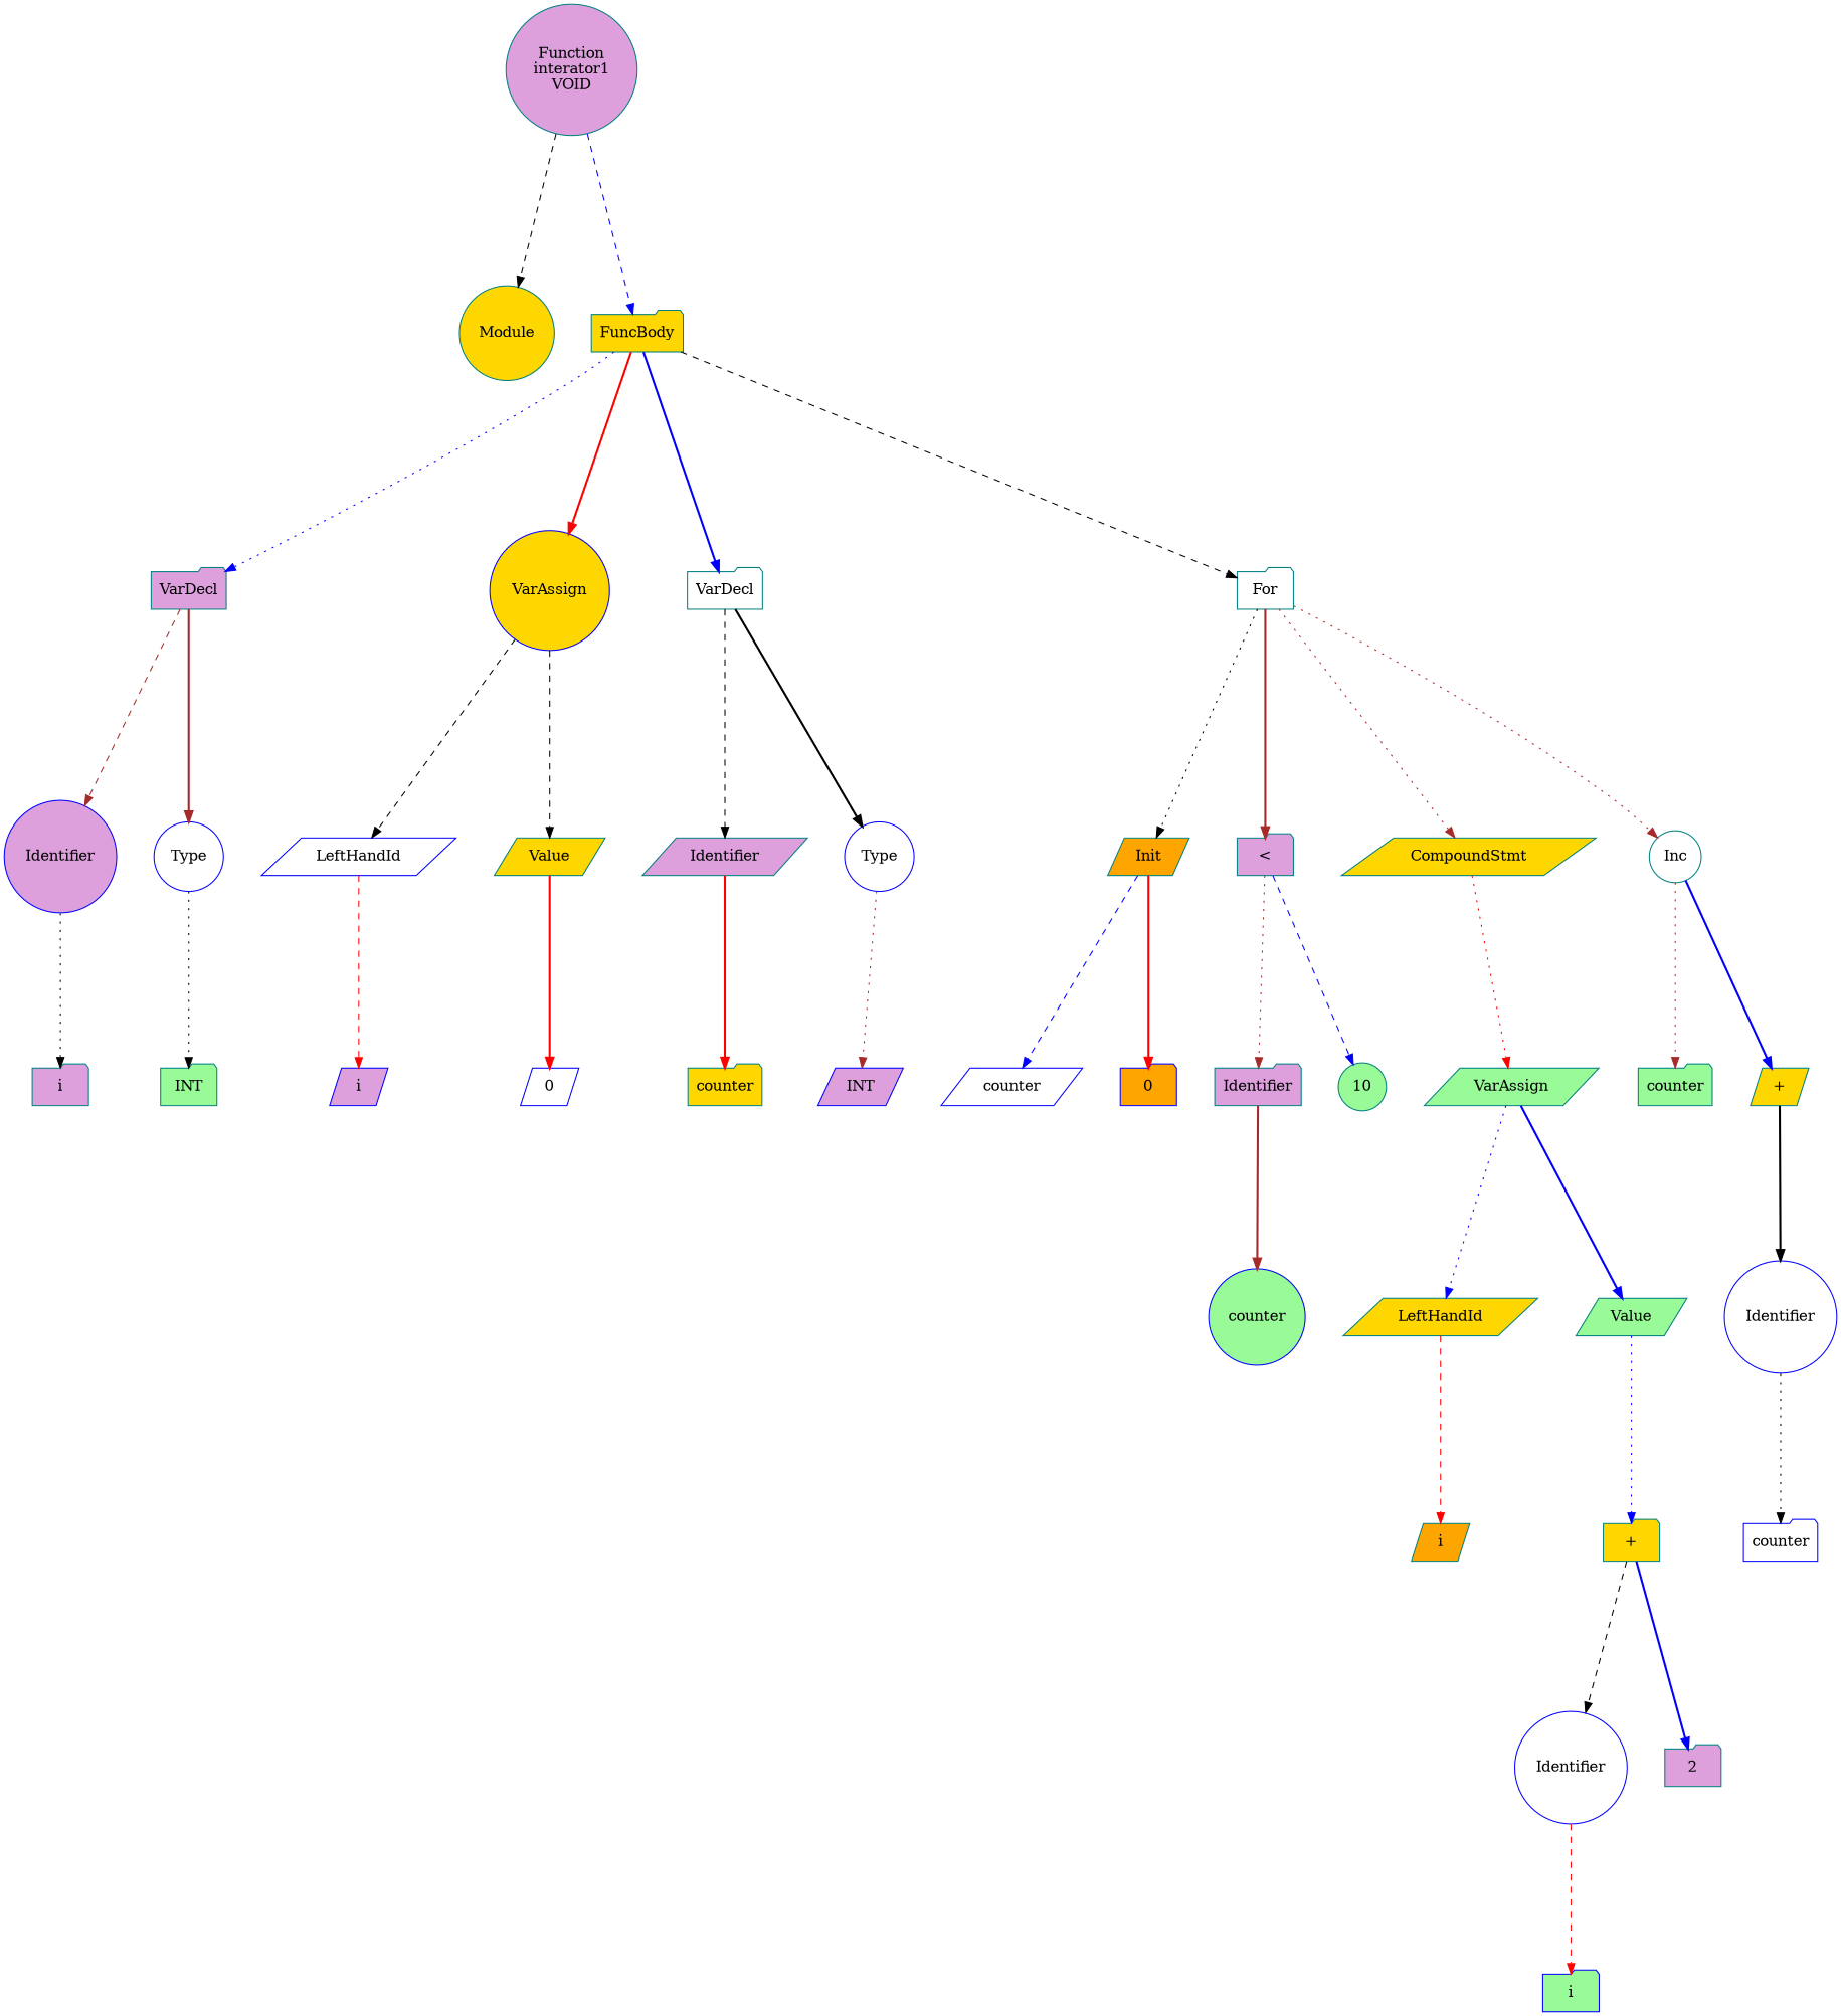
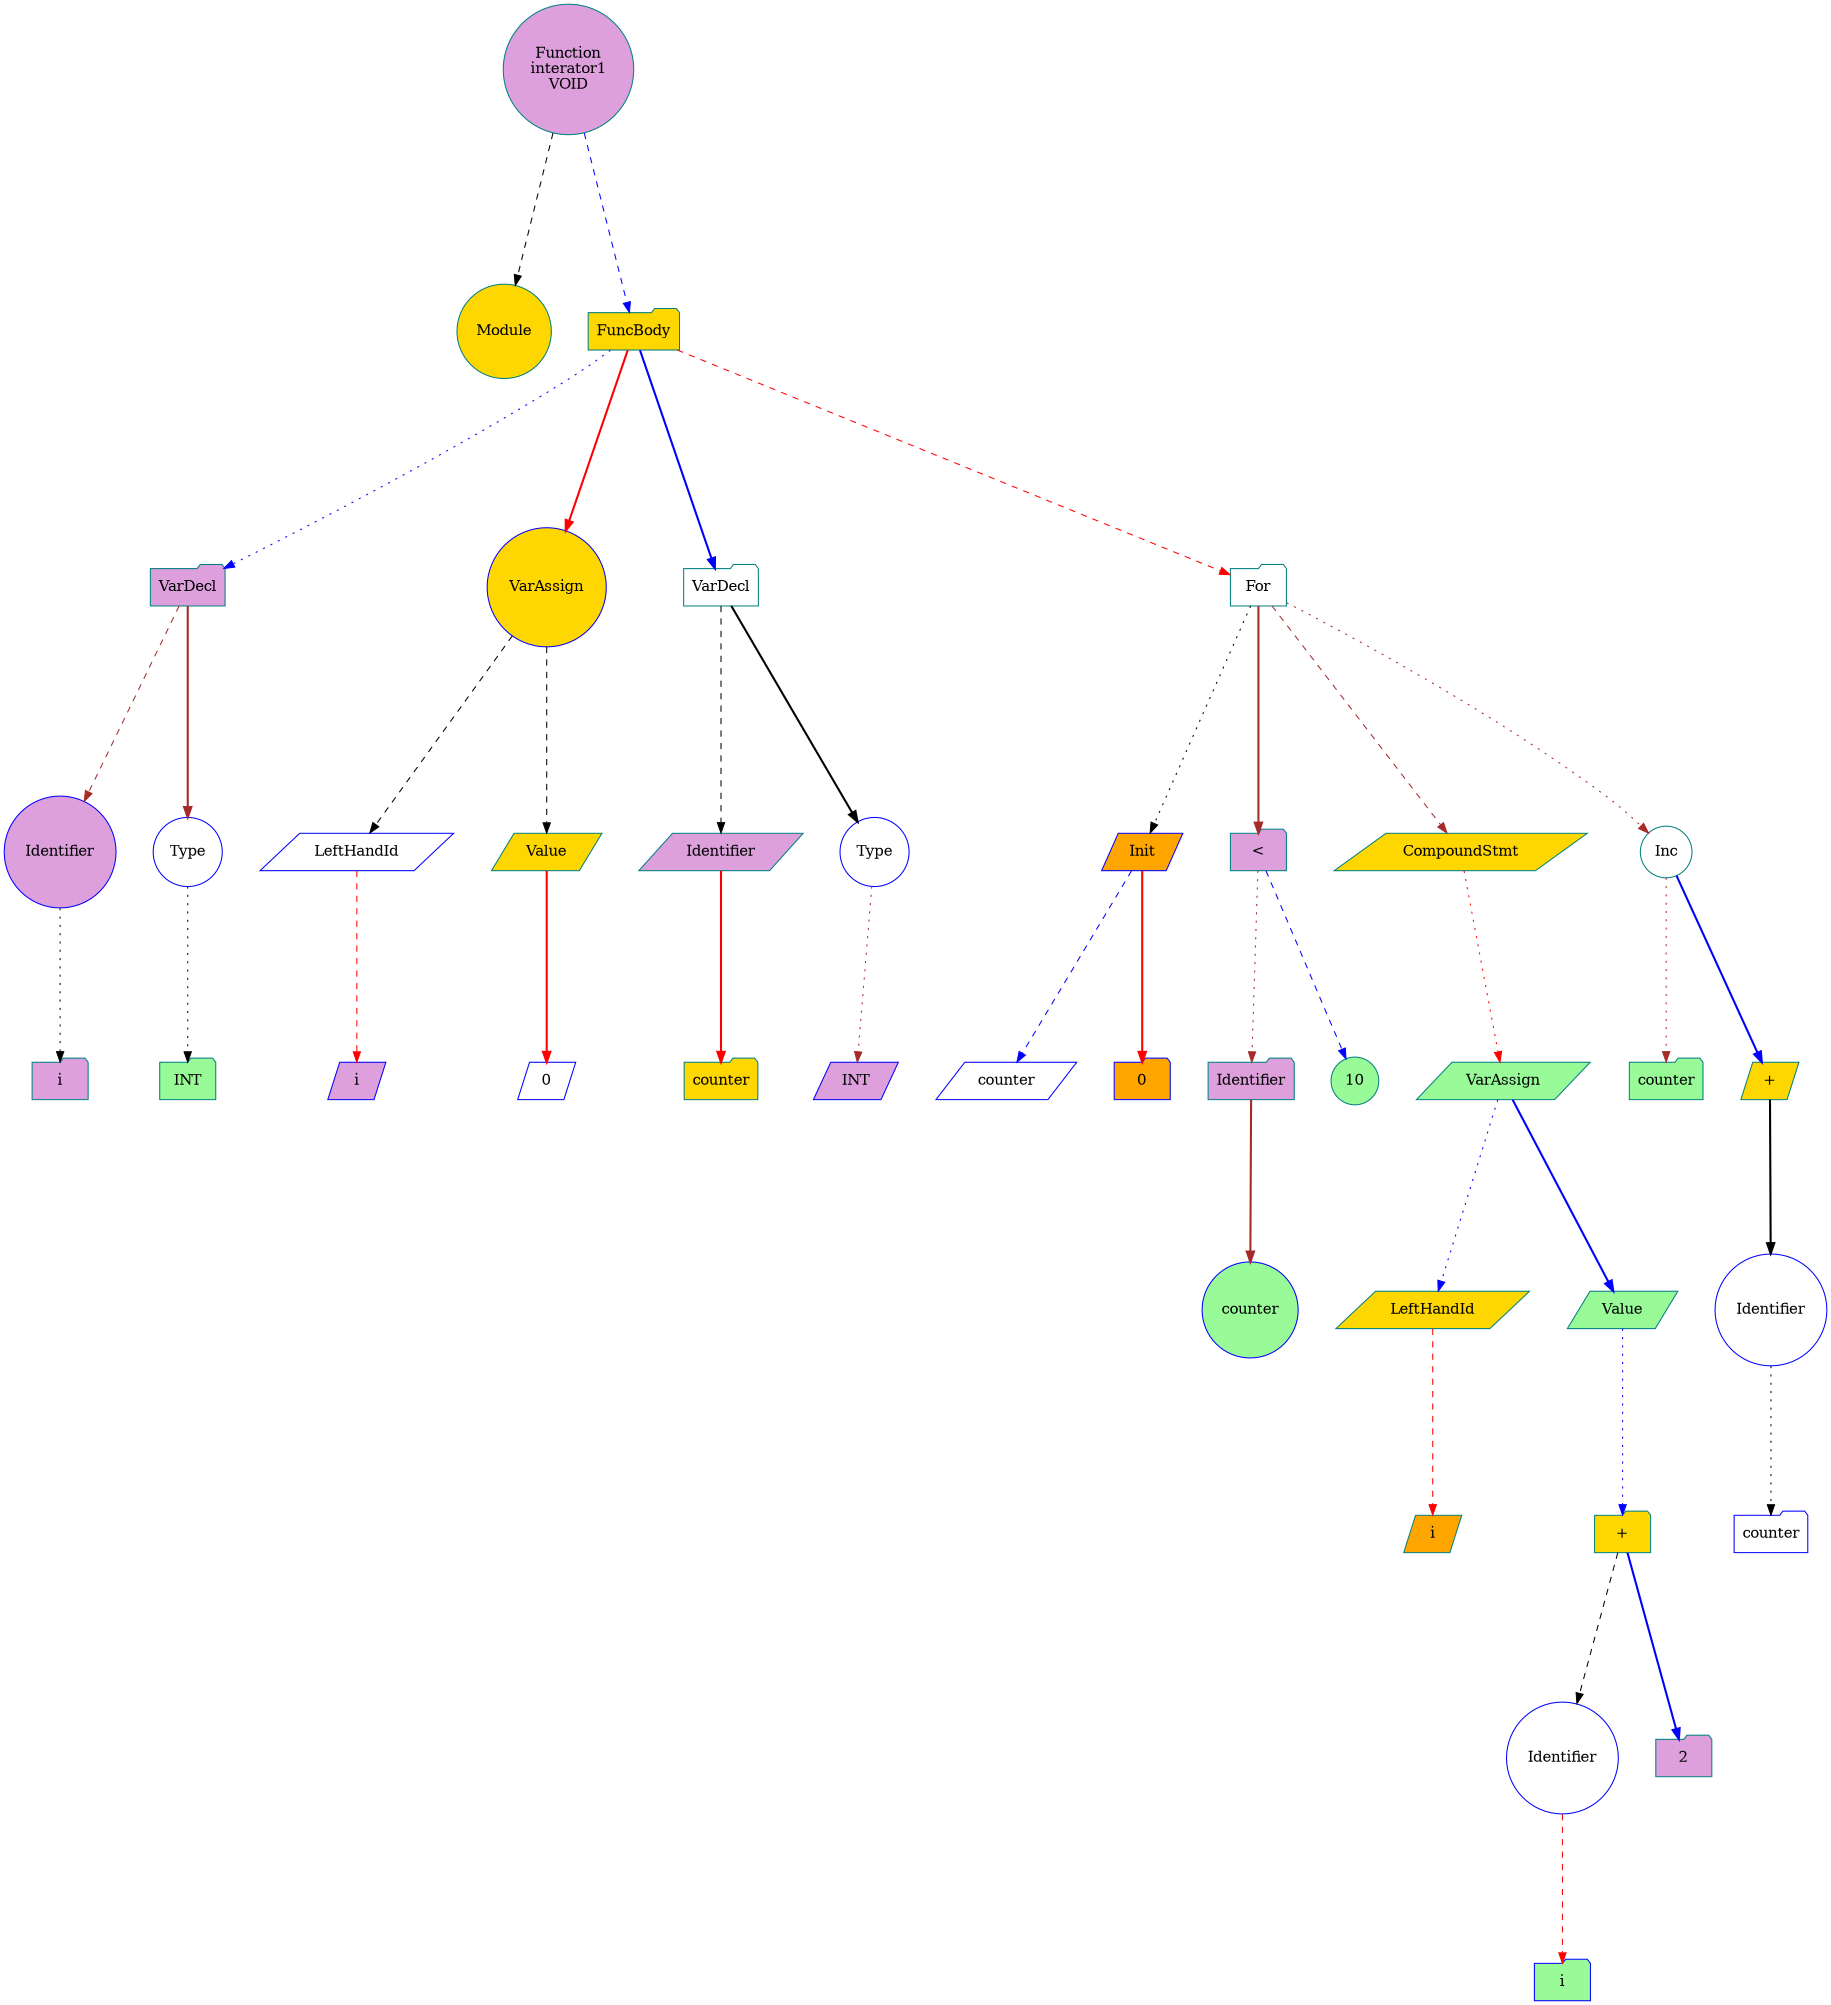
  digraph {
    nodesep=0.5
    ordering=out
    ranksep=2
    node [color=teal fillcolor=white shape=folder style=filled]
    edge [color=black style=dashed]
    n1 [fillcolor=gold label=Module shape=circle]
    n2 [fillcolor=plum label="Function\ninterator1\nVOID" shape=circle]
    n3 [fillcolor=gold label=FuncBody]
    n4 [fillcolor=plum label=VarDecl]
    n5 [color=blue fillcolor=gold label=VarAssign shape=circle]
    n6 [label=VarDecl]
    n7 [label=For]
    n8 [color=blue fillcolor=plum label=Identifier shape=circle]
    n9 [color=blue label=Type shape=circle]
    n10 [color=blue label=LeftHandId shape=parallelogram]
    n11 [fillcolor=gold label=Value shape=parallelogram]
    n12 [fillcolor=plum label=Identifier shape=parallelogram]
    n13 [color=blue label=Type shape=circle]
-   n14 [fillcolor=orange label=Init shape=parallelogram]
+   n14 [color=blue fillcolor=orange label=Init shape=parallelogram]
    n15 [fillcolor=plum label="\<"]
    n16 [fillcolor=gold label=CompoundStmt shape=parallelogram]
    n17 [label=Inc shape=circle]
    n18 [fillcolor=plum label=i]
    n19 [fillcolor=palegreen label=INT]
    n20 [color=blue fillcolor=plum label=i shape=parallelogram]
    n21 [color=blue label=0 shape=parallelogram]
    n22 [fillcolor=gold label=counter]
    n23 [color=blue fillcolor=plum label=INT shape=parallelogram]
    n24 [color=blue label=counter shape=parallelogram]
    n25 [color=blue fillcolor=orange label=0]
    n26 [fillcolor=plum label=Identifier]
    n27 [fillcolor=palegreen label=10 shape=circle]
    n28 [fillcolor=palegreen label=VarAssign shape=parallelogram]
    n29 [fillcolor=palegreen label=counter]
    n30 [fillcolor=gold label="+" shape=parallelogram]
    n31 [color=blue fillcolor=palegreen label=counter shape=circle]
    n32 [fillcolor=gold label=LeftHandId shape=parallelogram]
    n33 [fillcolor=palegreen label=Value shape=parallelogram]
    n34 [fillcolor=orange label=i shape=parallelogram]
    n35 [fillcolor=gold label="+"]
    n36 [color=blue label=Identifier shape=circle]
    n37 [fillcolor=plum label=2]
    n38 [color=blue fillcolor=palegreen label=i]
    n39 [color=blue label=Identifier shape=circle]
    n40 [color=blue label=counter]
    n2 -> n1
    n2 -> n3 [color=blue]
    n3 -> n4 [color=blue style=dotted]
    n3 -> n5 [color=red style=bold]
    n3 -> n6 [color=blue style=bold]
-   n3 -> n7
+   n3 -> n7 [color=red]
    n4 -> n8 [color=brown]
    n4 -> n9 [color=brown style=bold]
    n5 -> n10
    n5 -> n11
    n6 -> n12
    n6 -> n13 [style=bold]
    n7 -> n14 [style=dotted]
    n7 -> n15 [color=brown style=bold]
-   n7 -> n16 [color=brown style=dotted]
+   n7 -> n16 [color=brown]
    n7 -> n17 [color=brown style=dotted]
    n8 -> n18 [style=dotted]
    n9 -> n19 [style=dotted]
    n10 -> n20 [color=red]
    n11 -> n21 [color=red style=bold]
    n12 -> n22 [color=red style=bold]
    n13 -> n23 [color=brown style=dotted]
    n14 -> n24 [color=blue]
    n14 -> n25 [color=red style=bold]
    n15 -> n26 [color=brown style=dotted]
    n15 -> n27 [color=blue]
    n16 -> n28 [color=red style=dotted]
    n17 -> n29 [color=brown style=dotted]
    n17 -> n30 [color=blue style=bold]
    n26 -> n31 [color=brown style=bold]
    n28 -> n32 [color=blue style=dotted]
    n28 -> n33 [color=blue style=bold]
    n30 -> n39 [style=bold]
    n32 -> n34 [color=red]
    n33 -> n35 [color=blue style=dotted]
    n35 -> n36
    n35 -> n37 [color=blue style=bold]
    n36 -> n38 [color=red]
    n39 -> n40 [style=dotted]
  }
